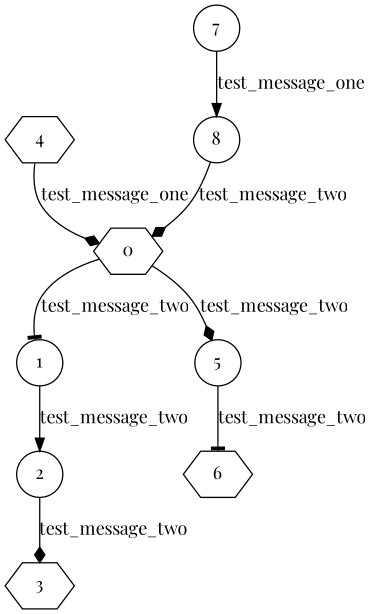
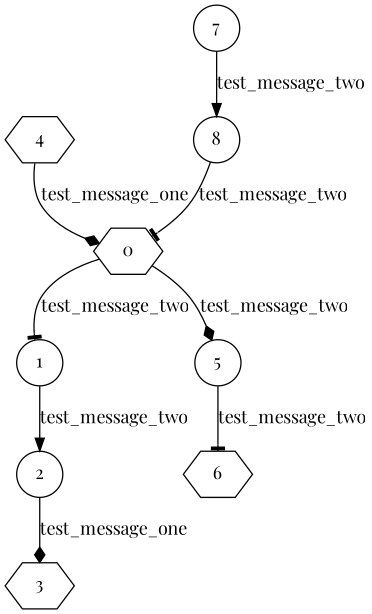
  digraph {
    fontname="Playfair Display"
    node [fontname="Playfair Display" shape=circle]
    edge [arrowhead=diamond fontname="Playfair Display"]
    1
    2
    3 [shape=hexagon]
    4 [shape=hexagon]
    0 [shape=hexagon]
    5
    6 [shape=hexagon]
    7
    8
    1 -> 2 [arrowhead=normal label=test_message_two]
-   2 -> 3 [label=test_message_two]
+   2 -> 3 [label=test_message_one]
    4 -> 0 [label=test_message_one]
    0 -> 1 [arrowhead=tee label=test_message_two]
    0 -> 5 [label=test_message_two]
    5 -> 6 [arrowhead=tee label=test_message_two]
-   7 -> 8 [arrowhead=normal label=test_message_one]
-   8 -> 0 [label=test_message_two]
+   7 -> 8 [arrowhead=normal label=test_message_two]
+   8 -> 0 [arrowhead=tee label=test_message_two]
  }
